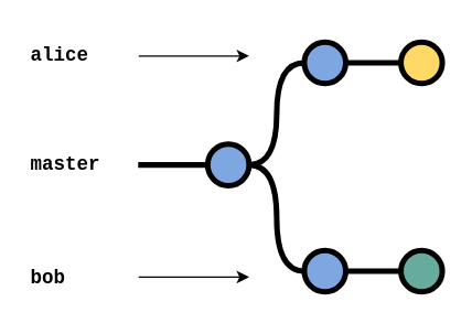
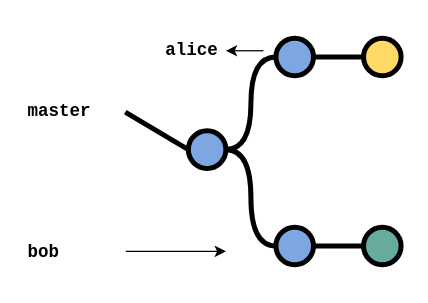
  <mxCell id="0" />
  <mxCell id="1" parent="0" />
  <mxCell id="2" style="edgeStyle=orthogonalEdgeStyle;curved=1;rounded=0;html=1;exitX=1;exitY=0.5;exitPerimeter=0;entryX=0;entryY=0.5;entryPerimeter=0;endArrow=none;endFill=0;jettySize=auto;orthogonalLoop=1;strokeWidth=4;fontSize=15;" parent="1" source="3" target="6" edge="1"><mxGeometry relative="1" as="geometry" /></mxCell>
  <mxCell id="3" value="&lt;br&gt;" style="verticalLabelPosition=bottom;verticalAlign=top;html=1;strokeWidth=4;shape=mxgraph.flowchart.on-page_reference;plain-blue;gradientColor=none;strokeColor=#000000;fillColor=#7EA6E0;" parent="1" vertex="1"><mxGeometry x="150" y="104" width="30" height="30" as="geometry" /></mxCell>
- <mxCell id="4" value="master" style="text;html=1;strokeColor=none;fillColor=none;align=left;verticalAlign=middle;whiteSpace=wrap;overflow=hidden;fontSize=14;fontStyle=1;fontFamily=Courier New;" parent="1" vertex="1"><mxGeometry x="20" y="98" width="80" height="42" as="geometry" /></mxCell>
+ <mxCell id="4" value="master" style="text;html=1;strokeColor=none;fillColor=none;align=left;verticalAlign=middle;whiteSpace=wrap;overflow=hidden;fontSize=14;fontStyle=1;fontFamily=Courier New;" parent="1" vertex="1"><mxGeometry x="20" y="68" width="80" height="42" as="geometry" /></mxCell>
  <mxCell id="5" style="edgeStyle=orthogonalEdgeStyle;rounded=0;orthogonalLoop=1;jettySize=auto;html=1;entryX=0;entryY=0.5;entryDx=0;entryDy=0;entryPerimeter=0;endArrow=none;endFill=0;strokeWidth=4;" edge="1" parent="1" source="6" target="15"><mxGeometry relative="1" as="geometry" /></mxCell>
  <mxCell id="6" value="" style="verticalLabelPosition=bottom;verticalAlign=top;html=1;strokeWidth=4;shape=mxgraph.flowchart.on-page_reference;plain-purple;gradientColor=none;strokeColor=#000000;fillColor=#7EA6E0;" parent="1" vertex="1"><mxGeometry x="220" y="181" width="30" height="30" as="geometry" /></mxCell>
  <mxCell id="7" value="bob" style="text;html=1;strokeColor=none;fillColor=none;align=left;verticalAlign=middle;whiteSpace=wrap;overflow=hidden;fontSize=14;fontStyle=1;fontFamily=Courier New;" parent="1" vertex="1"><mxGeometry x="20" y="181" width="80" height="39" as="geometry" /></mxCell>
  <mxCell id="8" style="edgeStyle=orthogonalEdgeStyle;rounded=0;orthogonalLoop=1;jettySize=auto;html=1;entryX=1;entryY=0.5;entryDx=0;entryDy=0;entryPerimeter=0;endArrow=none;endFill=0;strokeWidth=4;curved=1;" parent="1" source="10" target="3" edge="1"><mxGeometry relative="1" as="geometry" /></mxCell>
  <mxCell id="9" style="edgeStyle=orthogonalEdgeStyle;rounded=0;orthogonalLoop=1;jettySize=auto;html=1;entryX=0;entryY=0.5;entryDx=0;entryDy=0;entryPerimeter=0;endArrow=none;endFill=0;strokeWidth=4;" edge="1" parent="1" source="10" target="16"><mxGeometry relative="1" as="geometry" /></mxCell>
  <mxCell id="10" value="" style="verticalLabelPosition=bottom;verticalAlign=top;html=1;strokeWidth=4;shape=stencil(rZRNb8IwDIZ/TY6b0mRMu04dHIcEh51DcWlESKIkG9u/X4o7aDsqIlqpB3+89WMnignPfSUsEEa1OADhb4SxpX6wYlfHVlCCA11Em0W3wvwzRffYdYW3UASMfQknxUY1//ngzB6OchuaClJX4GSos3xO6GvU1N/Z4HlhtI7VpNG+I+kJW/IIEVLHmvQbIfRxhvifxkfPRvIBArhO9DL9OwYIW0wFztLA6/Hg7rx/bdwCf4wGZ/eB5xMcdfbUu+VL5OZNjx/8Gv9llshfT8E/0+6Yf4rz/89Pnz+Nz/MoGNoHLdVGFPudM596mzINKCWth8HHc3XF9RZgSuMDXbVEpXGQ3ncplcJ9mtjAQPlonNK4/k+ZXw==);plain-purple;gradientColor=none;strokeColor=#000000;fillColor=#7EA6E0;" parent="1" vertex="1"><mxGeometry x="220" y="30" width="30" height="30" as="geometry" /></mxCell>
  <mxCell id="11" value="" style="endArrow=classic;html=1;strokeWidth=1;fontFamily=Courier New;fontColor=#009900;" parent="1" source="12" edge="1"><mxGeometry width="50" height="50" relative="1" as="geometry"><mxPoint x="142.25" y="0" as="sourcePoint" /><mxPoint x="180" y="40" as="targetPoint" /><Array as="points" /></mxGeometry></mxCell>
- <mxCell id="12" value="alice" style="text;html=1;strokeColor=none;fillColor=none;align=left;verticalAlign=middle;whiteSpace=wrap;overflow=hidden;fontSize=14;fontStyle=1;fontFamily=Courier New;" parent="1" vertex="1"><mxGeometry x="20" y="20" width="80" height="40" as="geometry" /></mxCell>
+ <mxCell id="12" value="alice" style="text;html=1;strokeColor=none;fillColor=none;align=left;verticalAlign=middle;whiteSpace=wrap;overflow=hidden;fontSize=14;fontStyle=1;fontFamily=Courier New;" parent="1" vertex="1"><mxGeometry x="130" y="20" width="80" height="40" as="geometry" /></mxCell>
  <mxCell id="13" value="" style="endArrow=classic;html=1;strokeWidth=1;fontFamily=Courier New;fontColor=#009900;" parent="1" edge="1"><mxGeometry width="50" height="50" relative="1" as="geometry"><mxPoint x="100" y="200.3" as="sourcePoint" /><mxPoint x="180" y="200.3" as="targetPoint" /><Array as="points" /></mxGeometry></mxCell>
  <mxCell id="14" value="" style="endArrow=none;html=1;exitX=0.995;exitY=0.5;exitDx=0;exitDy=0;exitPerimeter=0;entryX=0;entryY=0.5;entryDx=0;entryDy=0;entryPerimeter=0;strokeWidth=4;" parent="1" source="4" target="3" edge="1"><mxGeometry width="50" height="50" relative="1" as="geometry"><mxPoint x="90" y="170" as="sourcePoint" /><mxPoint x="140" y="120" as="targetPoint" /></mxGeometry></mxCell>
  <mxCell id="15" value="&lt;br&gt;" style="verticalLabelPosition=bottom;verticalAlign=top;html=1;strokeWidth=4;shape=mxgraph.flowchart.on-page_reference;plain-blue;gradientColor=none;strokeColor=#000000;fillColor=#67AB9F;" vertex="1" parent="1"><mxGeometry x="290" y="181" width="30" height="30" as="geometry" /></mxCell>
  <mxCell id="16" value="" style="verticalLabelPosition=bottom;verticalAlign=top;html=1;strokeWidth=4;shape=mxgraph.flowchart.on-page_reference;plain-blue;gradientColor=none;strokeColor=#000000;fillColor=#FFD966;" vertex="1" parent="1"><mxGeometry x="290" y="30" width="30" height="30" as="geometry" /></mxCell>
